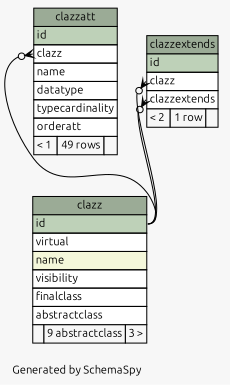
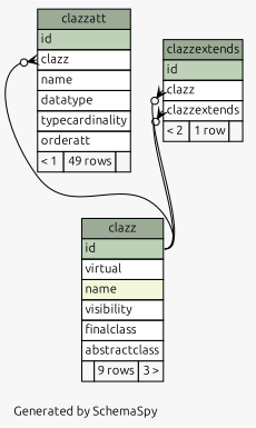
  digraph {
    bgcolor="#f7f7f7"
    fontname=Ubuntu
    fontsize=11
    label="\nGenerated by SchemaSpy"
    labeljust=l
    nodesep=0.18
    rankdir=TB
    ranksep=0.46
    node [fontname=Ubuntu fontsize=11 shape=plaintext]
    edge [arrowhead=none arrowsize=0.8 arrowtail=crowodot dir=back headport="id:e" tailport="clazz:w" fontname=Ubuntu]
-   n1 [label=<     <TABLE BORDER="0" CELLBORDER="1" CELLSPACING="0" BGCOLOR="#ffffff">       <TR><TD COLSPAN="3" BGCOLOR="#9bab96" ALIGN="CENTER">clazz</TD></TR>       <TR><TD PORT="id" COLSPAN="3" BGCOLOR="#bed1b8" ALIGN="LEFT">id</TD></TR>       <TR><TD PORT="virtual" COLSPAN="3" ALIGN="LEFT">virtual</TD></TR>       <TR><TD PORT="name" COLSPAN="3" BGCOLOR="#f4f7da" ALIGN="LEFT">name</TD></TR>       <TR><TD PORT="visibility" COLSPAN="3" ALIGN="LEFT">visibility</TD></TR>       <TR><TD PORT="finalclass" COLSPAN="3" ALIGN="LEFT">finalclass</TD></TR>       <TR><TD PORT="abstractclass" COLSPAN="3" ALIGN="LEFT">abstractclass</TD></TR>       <TR><TD ALIGN="LEFT" BGCOLOR="#f7f7f7">  </TD><TD ALIGN="RIGHT" BGCOLOR="#f7f7f7">9 abstractclass</TD><TD ALIGN="RIGHT" BGCOLOR="#f7f7f7">3 &gt;</TD></TR>     </TABLE>>]
+   n1 [label=<     <TABLE BORDER="0" CELLBORDER="1" CELLSPACING="0" BGCOLOR="#ffffff">       <TR><TD COLSPAN="3" BGCOLOR="#9bab96" ALIGN="CENTER">clazz</TD></TR>       <TR><TD PORT="id" COLSPAN="3" BGCOLOR="#bed1b8" ALIGN="LEFT">id</TD></TR>       <TR><TD PORT="virtual" COLSPAN="3" ALIGN="LEFT">virtual</TD></TR>       <TR><TD PORT="name" COLSPAN="3" BGCOLOR="#f4f7da" ALIGN="LEFT">name</TD></TR>       <TR><TD PORT="visibility" COLSPAN="3" ALIGN="LEFT">visibility</TD></TR>       <TR><TD PORT="finalclass" COLSPAN="3" ALIGN="LEFT">finalclass</TD></TR>       <TR><TD PORT="abstractclass" COLSPAN="3" ALIGN="LEFT">abstractclass</TD></TR>       <TR><TD ALIGN="LEFT" BGCOLOR="#f7f7f7">  </TD><TD ALIGN="RIGHT" BGCOLOR="#f7f7f7">9 rows</TD><TD ALIGN="RIGHT" BGCOLOR="#f7f7f7">3 &gt;</TD></TR>     </TABLE>>]
    n2 [label=<     <TABLE BORDER="0" CELLBORDER="1" CELLSPACING="0" BGCOLOR="#ffffff">       <TR><TD COLSPAN="3" BGCOLOR="#9bab96" ALIGN="CENTER">clazzatt</TD></TR>       <TR><TD PORT="id" COLSPAN="3" BGCOLOR="#bed1b8" ALIGN="LEFT">id</TD></TR>       <TR><TD PORT="clazz" COLSPAN="3" ALIGN="LEFT">clazz</TD></TR>       <TR><TD PORT="name" COLSPAN="3" ALIGN="LEFT">name</TD></TR>       <TR><TD PORT="datatype" COLSPAN="3" ALIGN="LEFT">datatype</TD></TR>       <TR><TD PORT="typecardinality" COLSPAN="3" ALIGN="LEFT">typecardinality</TD></TR>       <TR><TD PORT="orderatt" COLSPAN="3" ALIGN="LEFT">orderatt</TD></TR>       <TR><TD ALIGN="LEFT" BGCOLOR="#f7f7f7">&lt; 1</TD><TD ALIGN="RIGHT" BGCOLOR="#f7f7f7">49 rows</TD><TD ALIGN="RIGHT" BGCOLOR="#f7f7f7">  </TD></TR>     </TABLE>>]
    n3 [label=<     <TABLE BORDER="0" CELLBORDER="1" CELLSPACING="0" BGCOLOR="#ffffff">       <TR><TD COLSPAN="3" BGCOLOR="#9bab96" ALIGN="CENTER">clazzextends</TD></TR>       <TR><TD PORT="id" COLSPAN="3" BGCOLOR="#bed1b8" ALIGN="LEFT">id</TD></TR>       <TR><TD PORT="clazz" COLSPAN="3" ALIGN="LEFT">clazz</TD></TR>       <TR><TD PORT="clazzextends" COLSPAN="3" ALIGN="LEFT">clazzextends</TD></TR>       <TR><TD ALIGN="LEFT" BGCOLOR="#f7f7f7">&lt; 2</TD><TD ALIGN="RIGHT" BGCOLOR="#f7f7f7">1 row</TD><TD ALIGN="RIGHT" BGCOLOR="#f7f7f7">  </TD></TR>     </TABLE>>]
    n2 -> n1
    n3 -> n1
    n3 -> n1 [tailport="clazzextends:w"]
  }
